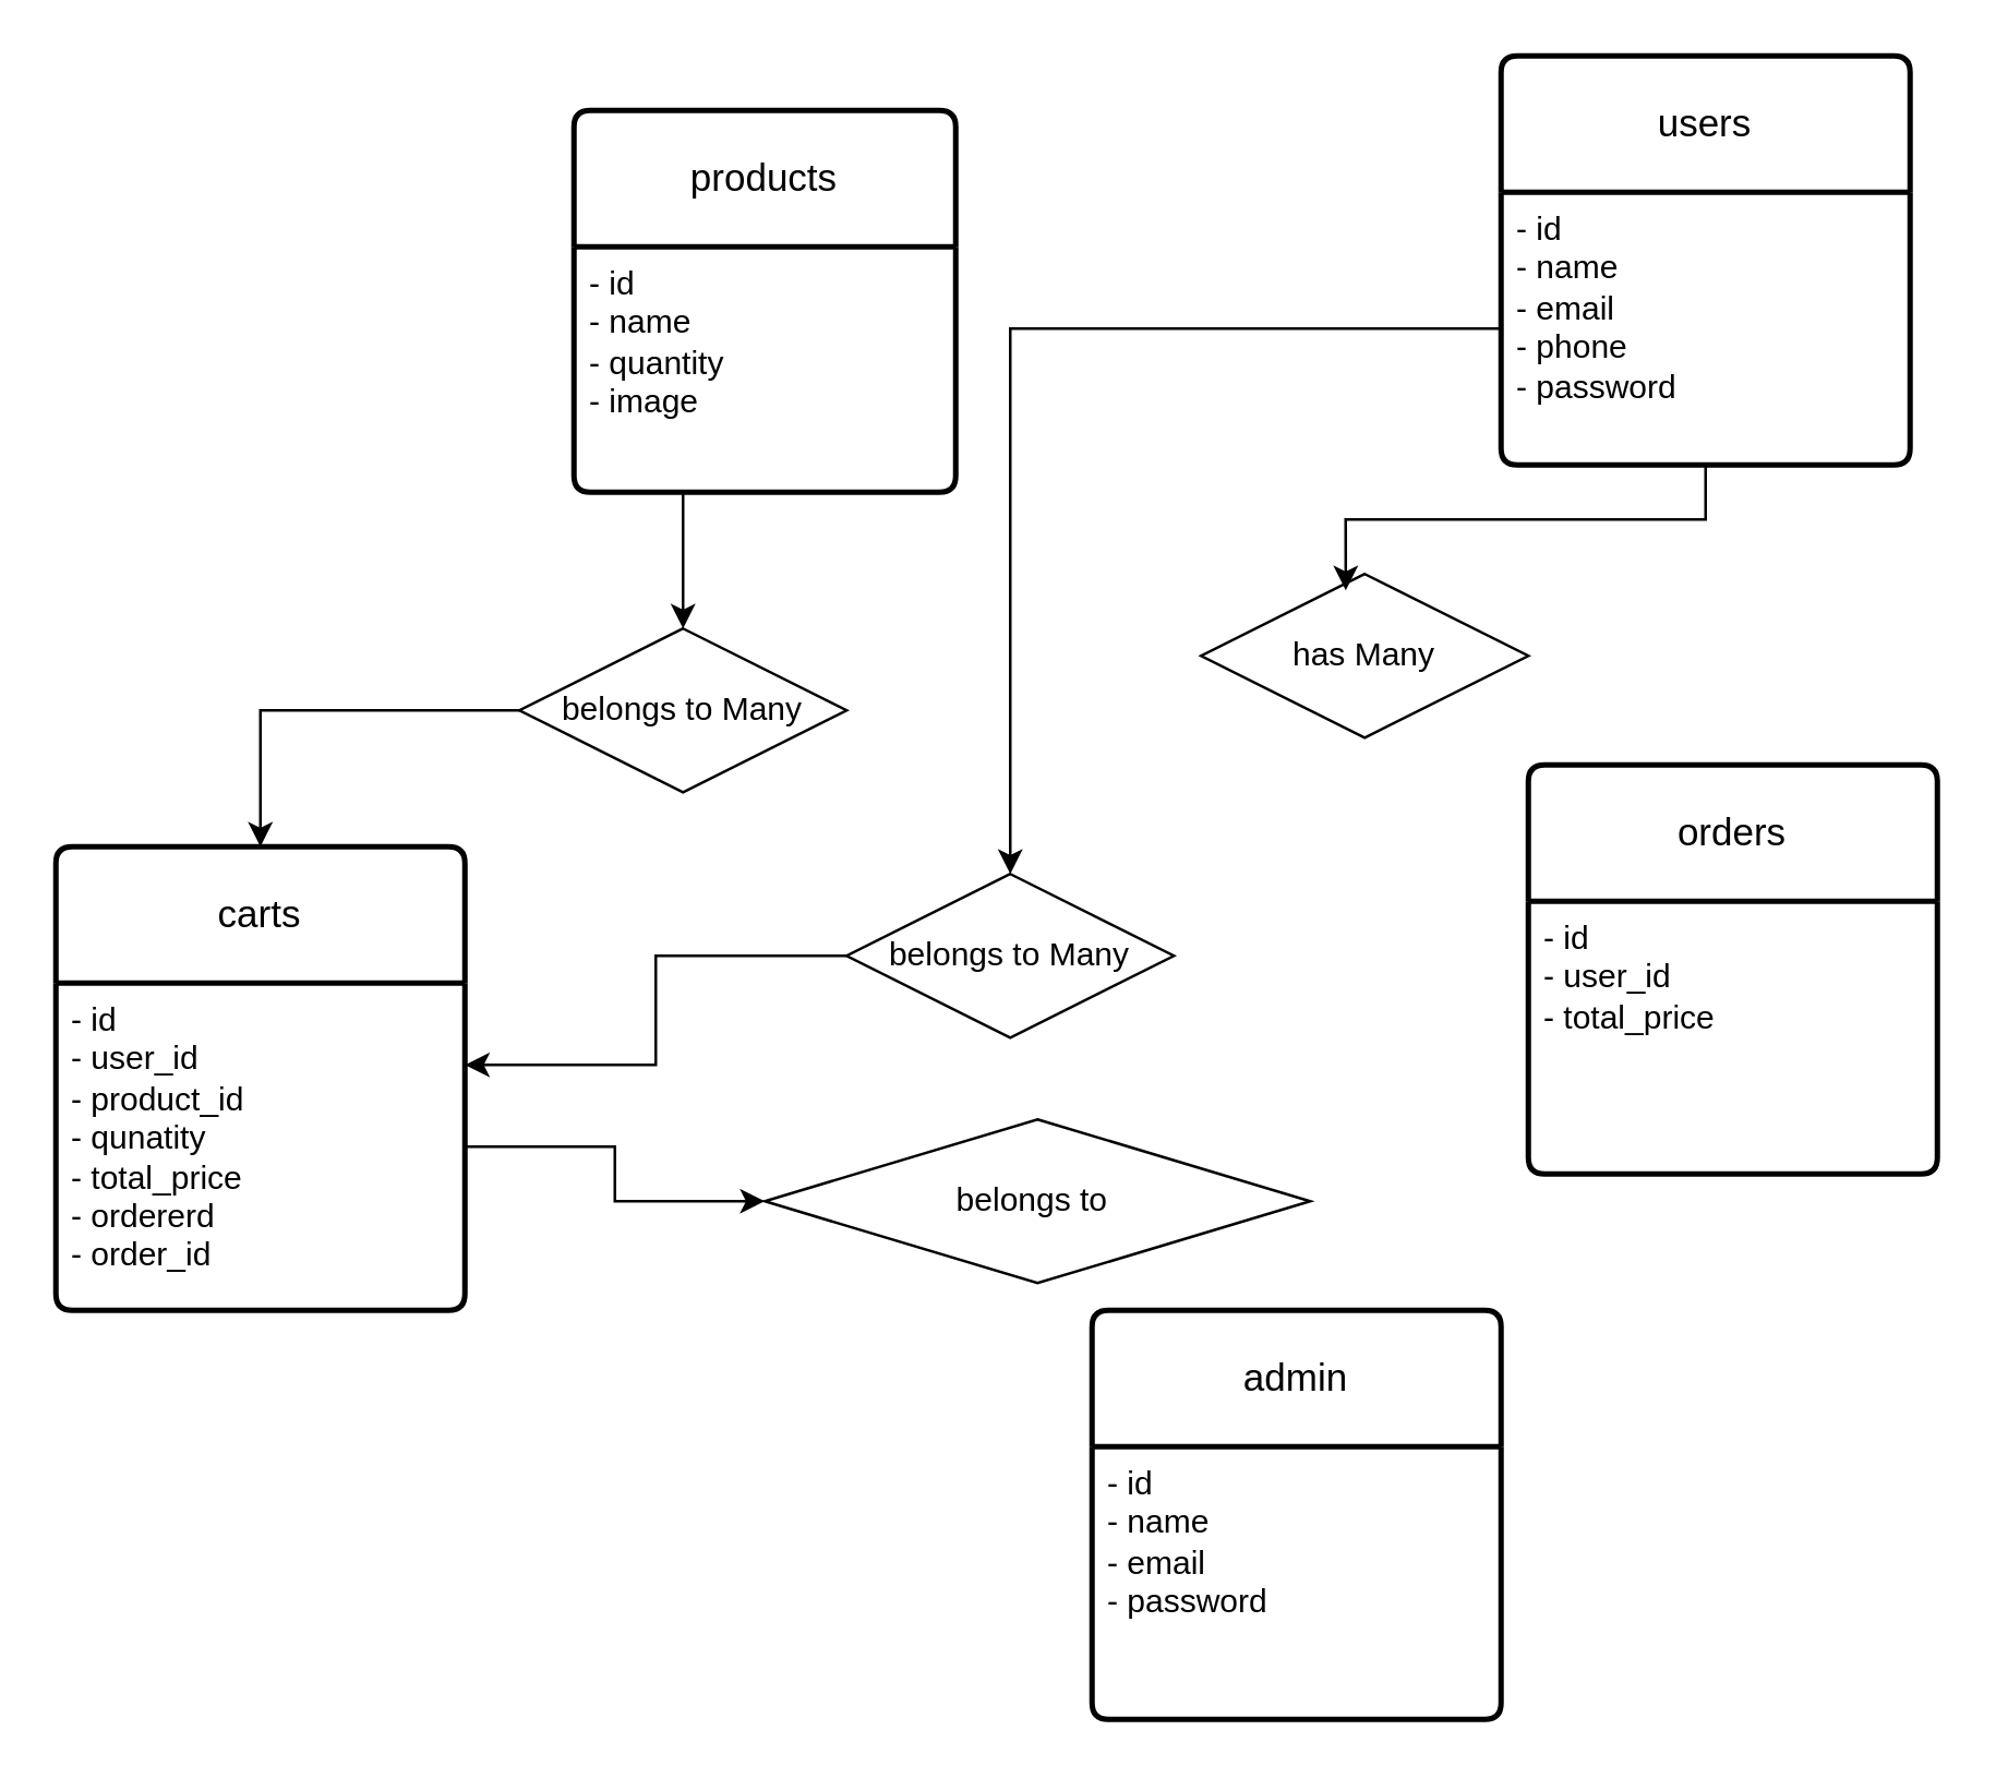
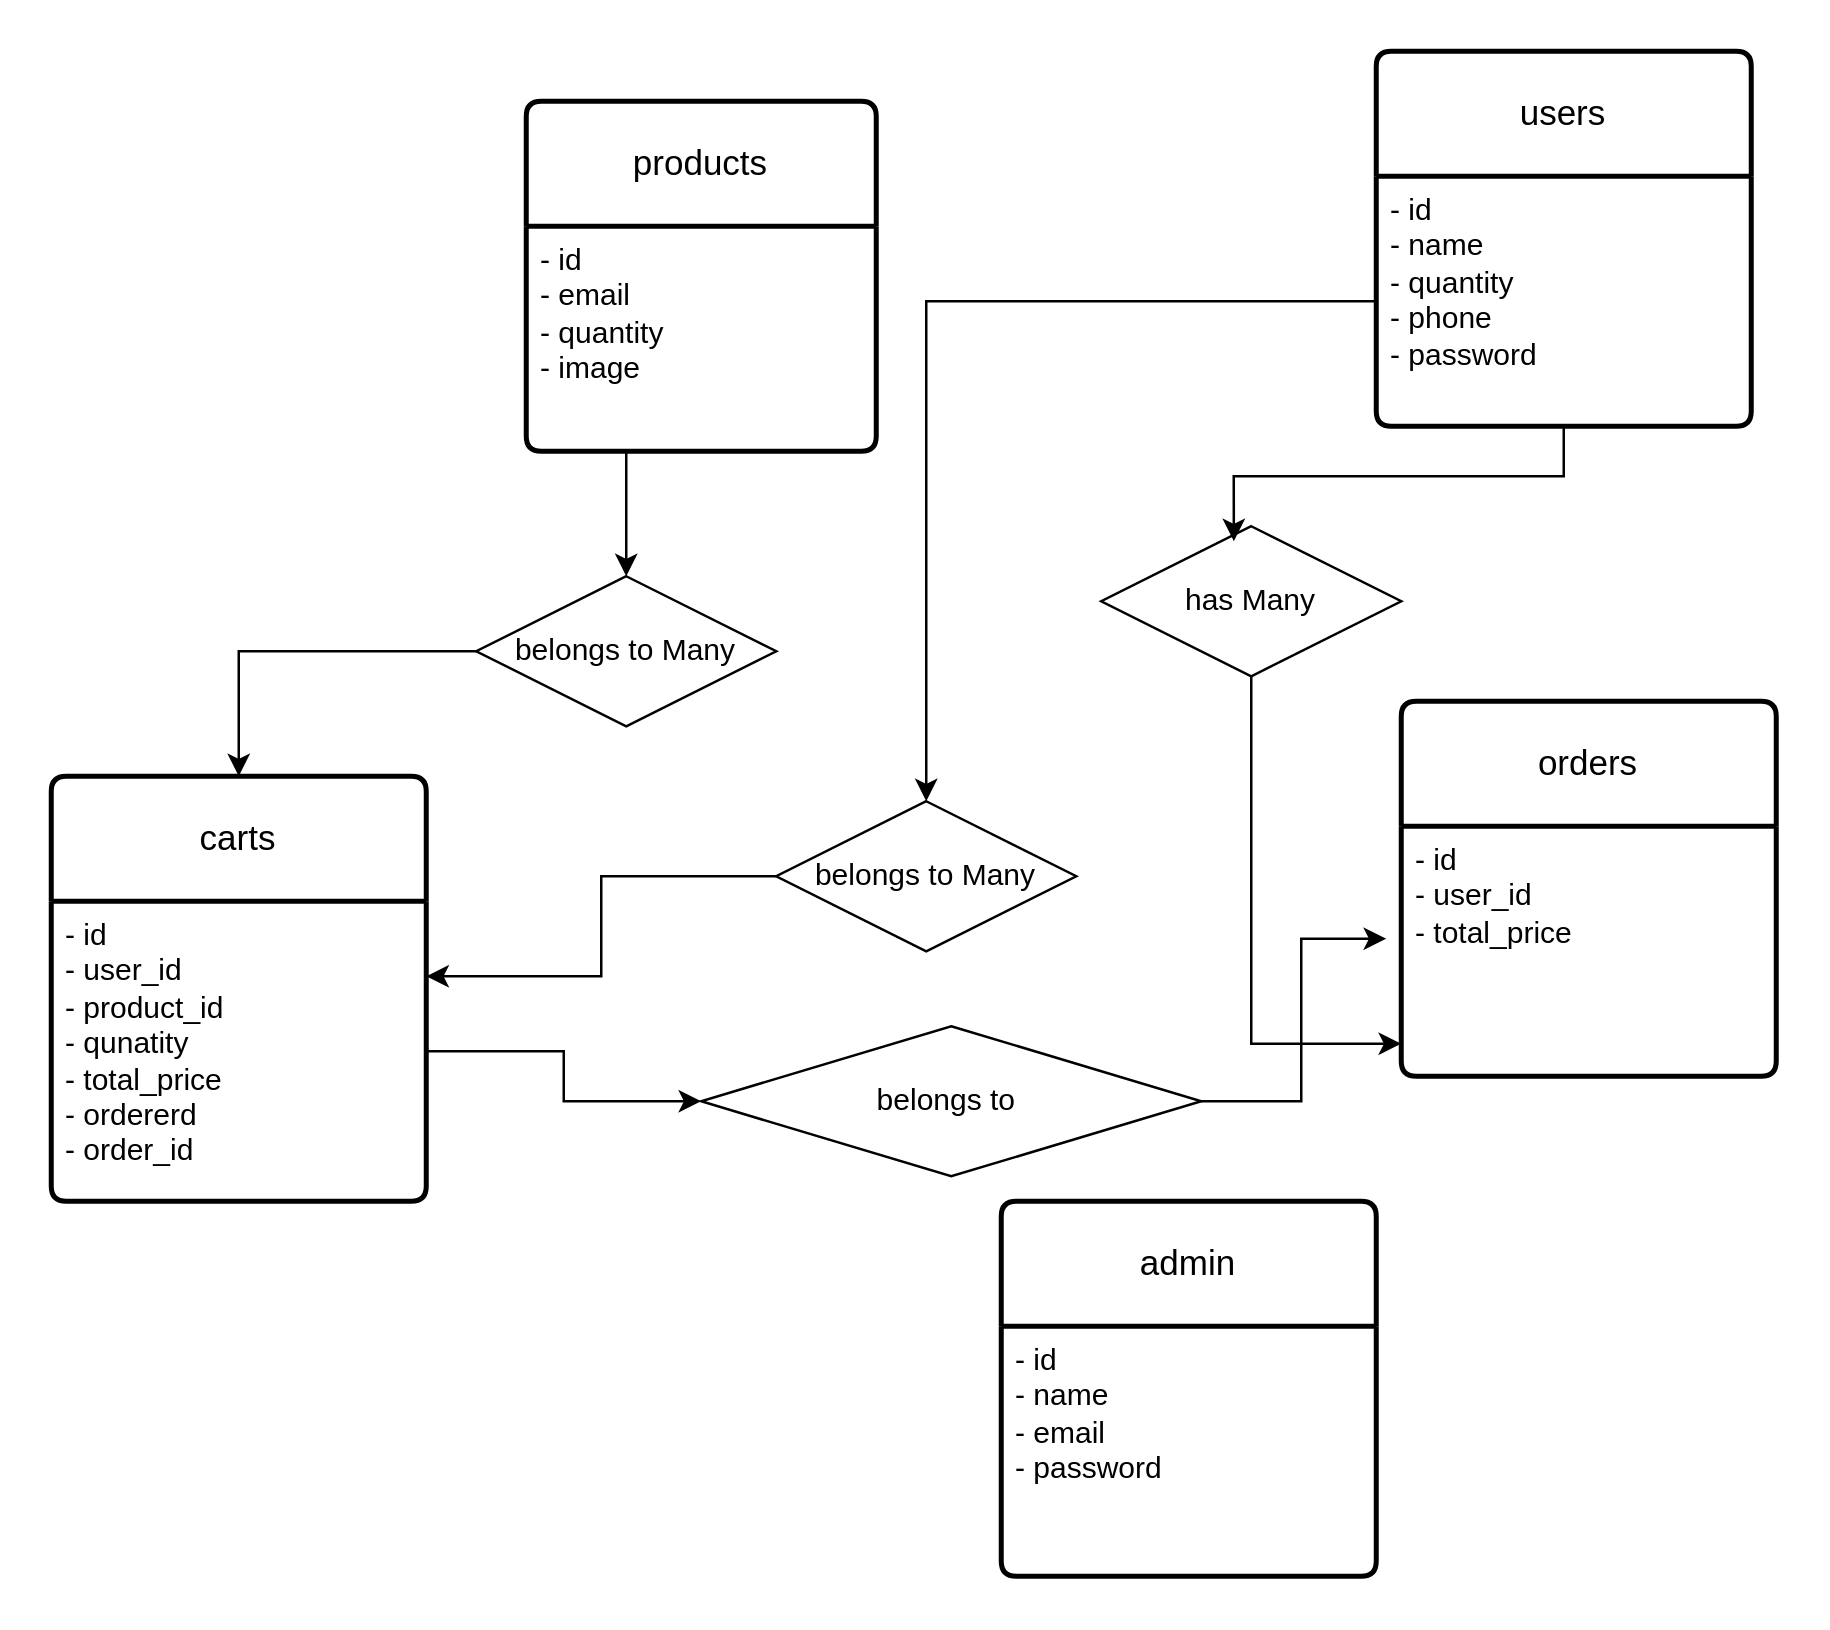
  <mxCell id="0" />
  <mxCell id="1" parent="0" />
  <mxCell id="2" value="users" style="swimlane;childLayout=stackLayout;horizontal=1;startSize=50;horizontalStack=0;rounded=1;fontSize=14;fontStyle=0;strokeWidth=2;resizeParent=0;resizeLast=1;shadow=0;dashed=0;align=center;arcSize=4;whiteSpace=wrap;html=1;swimlaneFillColor=default;" parent="1" vertex="1"><mxGeometry x="550" y="20" width="150" height="150" as="geometry" /></mxCell>
- <mxCell id="3" value="- id&lt;br&gt;- name&lt;br&gt;- email&lt;br&gt;- phone&lt;br&gt;- password" style="align=left;strokeColor=none;fillColor=none;spacingLeft=4;fontSize=12;verticalAlign=top;resizable=0;rotatable=0;part=1;html=1;" parent="2" vertex="1"><mxGeometry y="50" width="150" height="100" as="geometry" /></mxCell>
+ <mxCell id="3" value="- id&lt;br&gt;- name&lt;br&gt;- quantity&lt;br&gt;- phone&lt;br&gt;- password" style="align=left;strokeColor=none;fillColor=none;spacingLeft=4;fontSize=12;verticalAlign=top;resizable=0;rotatable=0;part=1;html=1;" parent="2" vertex="1"><mxGeometry y="50" width="150" height="100" as="geometry" /></mxCell>
  <mxCell id="4" value="products" style="swimlane;childLayout=stackLayout;horizontal=1;startSize=50;horizontalStack=0;rounded=1;fontSize=14;fontStyle=0;strokeWidth=2;resizeParent=0;resizeLast=1;shadow=0;dashed=0;align=center;arcSize=4;whiteSpace=wrap;html=1;swimlaneFillColor=default;" parent="1" vertex="1"><mxGeometry x="210" y="40" width="140" height="140" as="geometry" /></mxCell>
- <mxCell id="5" value="- id&lt;br&gt;- name&lt;br&gt;- quantity&lt;br&gt;- image" style="align=left;strokeColor=none;fillColor=none;spacingLeft=4;fontSize=12;verticalAlign=top;resizable=0;rotatable=0;part=1;html=1;" parent="4" vertex="1"><mxGeometry y="50" width="140" height="90" as="geometry" /></mxCell>
+ <mxCell id="5" value="- id&lt;br&gt;- email&lt;br&gt;- quantity&lt;br&gt;- image" style="align=left;strokeColor=none;fillColor=none;spacingLeft=4;fontSize=12;verticalAlign=top;resizable=0;rotatable=0;part=1;html=1;" parent="4" vertex="1"><mxGeometry y="50" width="140" height="90" as="geometry" /></mxCell>
  <mxCell id="6" value="carts" style="swimlane;childLayout=stackLayout;horizontal=1;startSize=50;horizontalStack=0;rounded=1;fontSize=14;fontStyle=0;strokeWidth=2;resizeParent=0;resizeLast=1;shadow=0;dashed=0;align=center;arcSize=4;whiteSpace=wrap;html=1;swimlaneFillColor=default;" parent="1" vertex="1"><mxGeometry x="20" y="310" width="150" height="170" as="geometry" /></mxCell>
  <mxCell id="7" value="- id&lt;br&gt;- user_id&lt;br&gt;- product_id&lt;br&gt;- qunatity&lt;br&gt;- total_price&lt;br&gt;- ordererd&lt;br&gt;- order_id" style="align=left;strokeColor=none;fillColor=none;spacingLeft=4;fontSize=12;verticalAlign=top;resizable=0;rotatable=0;part=1;html=1;" parent="6" vertex="1"><mxGeometry y="50" width="150" height="120" as="geometry" /></mxCell>
  <mxCell id="8" value="orders" style="swimlane;childLayout=stackLayout;horizontal=1;startSize=50;horizontalStack=0;rounded=1;fontSize=14;fontStyle=0;strokeWidth=2;resizeParent=0;resizeLast=1;shadow=0;dashed=0;align=center;arcSize=4;whiteSpace=wrap;html=1;swimlaneFillColor=default;" parent="1" vertex="1"><mxGeometry x="560" y="280" width="150" height="150" as="geometry" /></mxCell>
  <mxCell id="9" value="- id&lt;br&gt;- user_id&lt;br&gt;- total_price" style="align=left;strokeColor=none;fillColor=none;spacingLeft=4;fontSize=12;verticalAlign=top;resizable=0;rotatable=0;part=1;html=1;" parent="8" vertex="1"><mxGeometry y="50" width="150" height="100" as="geometry" /></mxCell>
  <mxCell id="10" value="admin" style="swimlane;childLayout=stackLayout;horizontal=1;startSize=50;horizontalStack=0;rounded=1;fontSize=14;fontStyle=0;strokeWidth=2;resizeParent=0;resizeLast=1;shadow=0;dashed=0;align=center;arcSize=4;whiteSpace=wrap;html=1;swimlaneFillColor=default;" parent="1" vertex="1"><mxGeometry x="400" y="480" width="150" height="150" as="geometry" /></mxCell>
  <mxCell id="11" value="- id&lt;br style=&quot;border-color: var(--border-color);&quot;&gt;- name&lt;br style=&quot;border-color: var(--border-color);&quot;&gt;- email&lt;br&gt;- password" style="align=left;strokeColor=none;fillColor=none;spacingLeft=4;fontSize=12;verticalAlign=top;resizable=0;rotatable=0;part=1;html=1;" parent="10" vertex="1"><mxGeometry y="50" width="150" height="100" as="geometry" /></mxCell>
  <mxCell id="12" value="has Many" style="shape=rhombus;perimeter=rhombusPerimeter;whiteSpace=wrap;html=1;align=center;" parent="1" vertex="1"><mxGeometry x="440" y="210" width="120" height="60" as="geometry" /></mxCell>
+ <mxCell id="13" style="edgeStyle=orthogonalEdgeStyle;rounded=0;orthogonalLoop=1;jettySize=auto;html=1;entryX=0;entryY=0.87;entryDx=0;entryDy=0;entryPerimeter=0;" parent="1" source="12" target="9" edge="1"><mxGeometry relative="1" as="geometry" /></mxCell>
  <mxCell id="14" style="edgeStyle=orthogonalEdgeStyle;rounded=0;orthogonalLoop=1;jettySize=auto;html=1;entryX=0.442;entryY=0.1;entryDx=0;entryDy=0;entryPerimeter=0;" parent="1" source="3" target="12" edge="1"><mxGeometry relative="1" as="geometry" /></mxCell>
  <mxCell id="15" style="edgeStyle=orthogonalEdgeStyle;rounded=0;orthogonalLoop=1;jettySize=auto;html=1;entryX=1;entryY=0.25;entryDx=0;entryDy=0;" parent="1" source="16" target="7" edge="1"><mxGeometry relative="1" as="geometry" /></mxCell>
  <mxCell id="16" value="belongs to Many" style="shape=rhombus;perimeter=rhombusPerimeter;whiteSpace=wrap;html=1;align=center;" parent="1" vertex="1"><mxGeometry x="310" y="320" width="120" height="60" as="geometry" /></mxCell>
  <mxCell id="17" style="edgeStyle=orthogonalEdgeStyle;rounded=0;orthogonalLoop=1;jettySize=auto;html=1;" parent="1" source="3" target="16" edge="1"><mxGeometry relative="1" as="geometry" /></mxCell>
  <mxCell id="18" style="edgeStyle=orthogonalEdgeStyle;rounded=0;orthogonalLoop=1;jettySize=auto;html=1;entryX=0.5;entryY=0;entryDx=0;entryDy=0;" parent="1" source="5" target="20" edge="1"><mxGeometry relative="1" as="geometry"><mxPoint x="250" y="170" as="targetPoint" /><Array as="points"><mxPoint x="290" y="145" /><mxPoint x="251" y="145" /></Array></mxGeometry></mxCell>
  <mxCell id="19" style="edgeStyle=orthogonalEdgeStyle;rounded=0;orthogonalLoop=1;jettySize=auto;html=1;entryX=0.5;entryY=0;entryDx=0;entryDy=0;" parent="1" source="20" target="6" edge="1"><mxGeometry relative="1" as="geometry" /></mxCell>
  <mxCell id="20" value="belongs to Many" style="shape=rhombus;perimeter=rhombusPerimeter;whiteSpace=wrap;html=1;align=center;" parent="1" vertex="1"><mxGeometry x="190" y="230" width="120" height="60" as="geometry" /></mxCell>
  <mxCell id="21" value="belongs to&amp;nbsp;" style="shape=rhombus;perimeter=rhombusPerimeter;whiteSpace=wrap;html=1;align=center;" vertex="1" parent="1"><mxGeometry x="280" y="410" width="200" height="60" as="geometry" /></mxCell>
+ <mxCell id="22" style="edgeStyle=orthogonalEdgeStyle;rounded=0;orthogonalLoop=1;jettySize=auto;html=1;entryX=-0.04;entryY=0.45;entryDx=0;entryDy=0;entryPerimeter=0;" edge="1" parent="1" source="21" target="9"><mxGeometry relative="1" as="geometry" /></mxCell>
  <mxCell id="23" style="edgeStyle=orthogonalEdgeStyle;rounded=0;orthogonalLoop=1;jettySize=auto;html=1;entryX=0;entryY=0.5;entryDx=0;entryDy=0;" edge="1" parent="1" source="7" target="21"><mxGeometry relative="1" as="geometry" /></mxCell>
